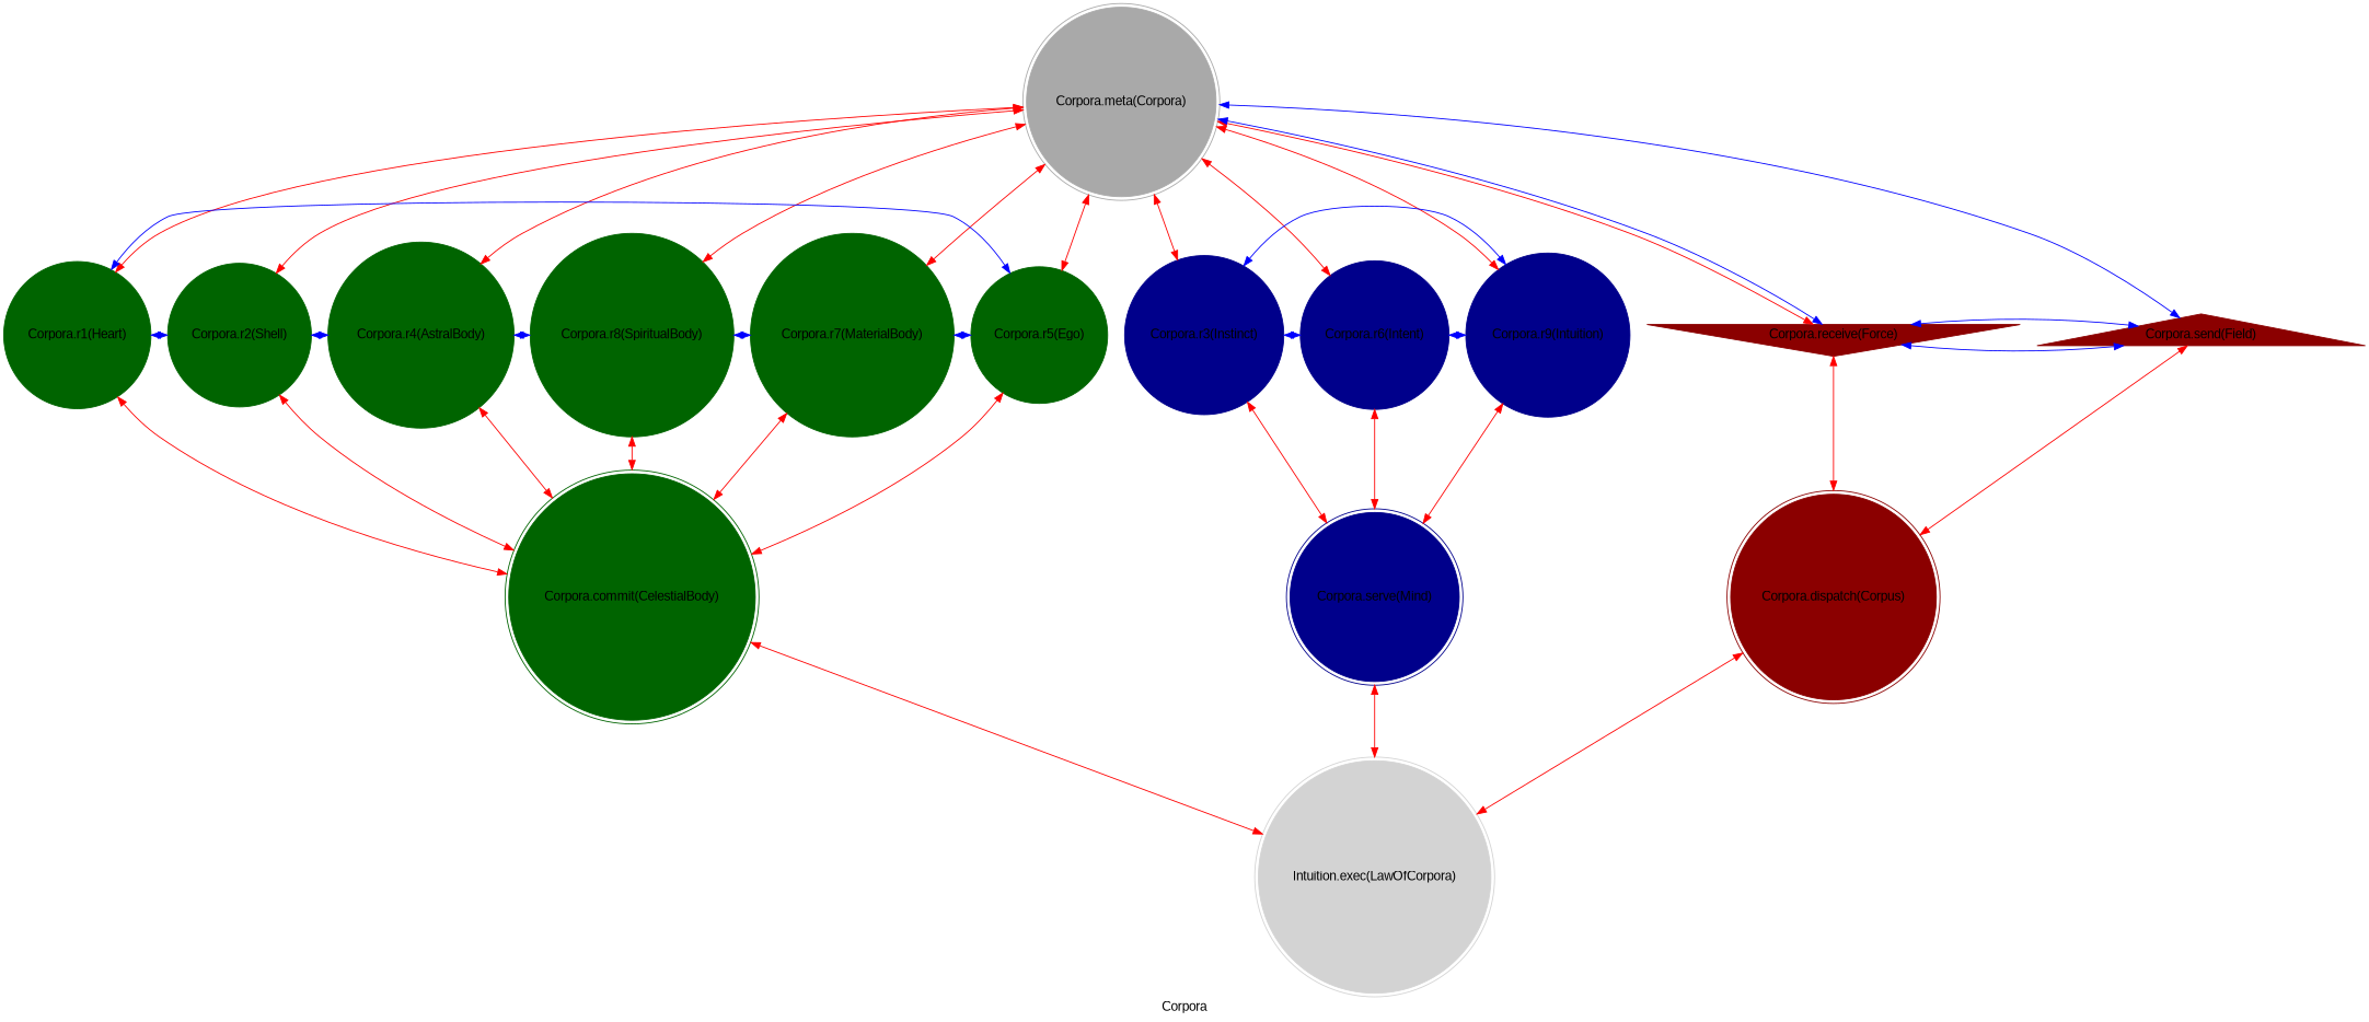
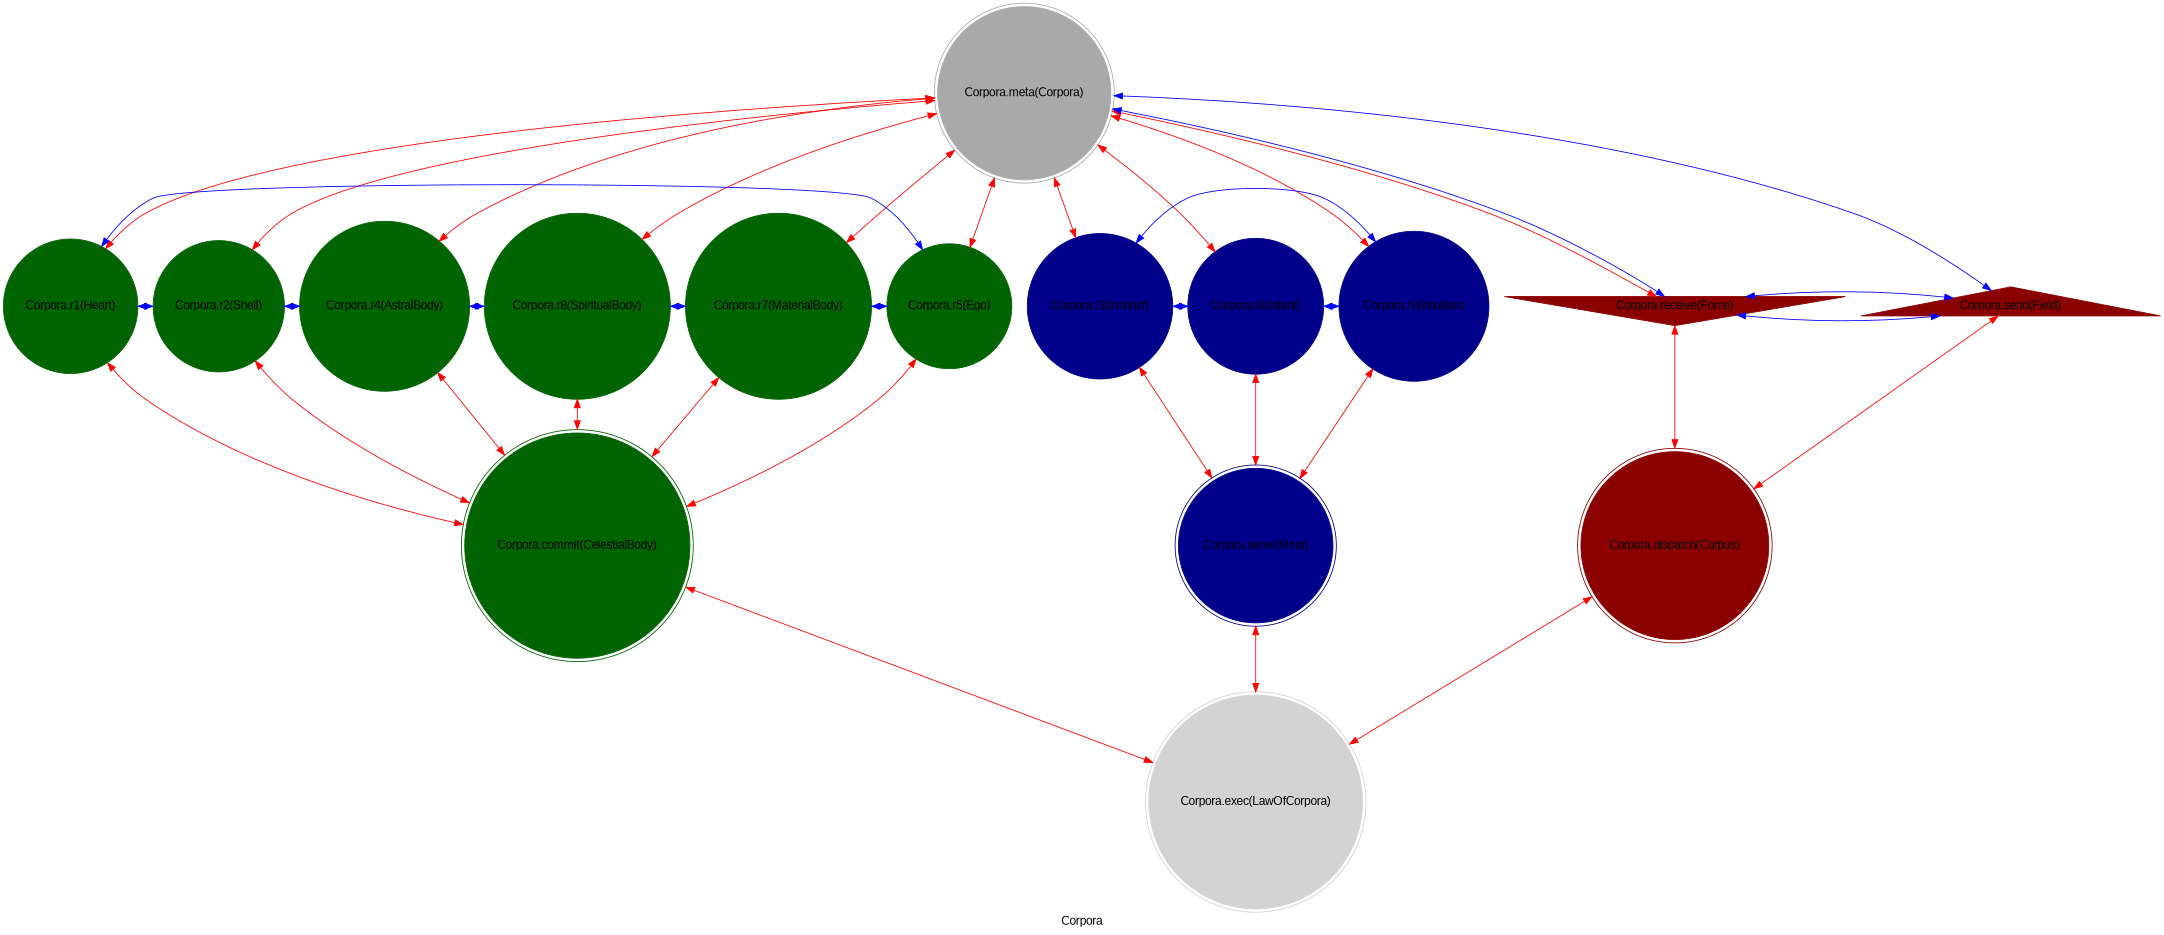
  strict digraph {
    fillcolor=lightgray
    label=Corpora
    style=filled
    fontname="Liberation Sans"
    node [color=darkgreen shape=circle style=filled fontname="Liberation Sans"]
    edge [color=red dir=both fontname="Liberation Sans"]
    n1 [color=darkgray label="Corpora.meta(Corpora)" shape=doublecircle]
    n2 [label="Corpora.r1(Heart)"]
    n3 [label="Corpora.r2(Shell)"]
    n4 [label="Corpora.r4(AstralBody)"]
    n5 [label="Corpora.r8(SpiritualBody)"]
    n6 [label="Corpora.r7(MaterialBody)"]
    n7 [label="Corpora.r5(Ego)"]
    n8 [color=darkblue label="Corpora.r3(Instinct)"]
    n9 [color=darkblue label="Corpora.r6(Intent)"]
    n10 [color=darkblue label="Corpora.r9(Intuition)"]
    n11 [color=darkred label="Corpora.receive(Force)" shape=invtriangle]
    n12 [color=darkred label="Corpora.send(Field)" shape=triangle]
    n13 [color=darkred label="Corpora.dispatch(Corpus)" shape=doublecircle]
    n14 [label="Corpora.commit(CelestialBody)" shape=doublecircle]
    n15 [color=darkblue label="Corpora.serve(Mind)" shape=doublecircle]
-   n16 [color=lightgray label="Intuition.exec(LawOfCorpora)" shape=doublecircle]
+   n16 [color=lightgray label="Corpora.exec(LawOfCorpora)" shape=doublecircle]
    subgraph sub_1 {
      rank=same
      n1
    }
    subgraph sub_2 {
      rank=same
      n2
      n3
      n4
      n5
      n6
      n7
      n8
      n9
      n10
      n11
      n12
    }
    subgraph sub_3 {
      rank=same
      n13
      n14
      n15
    }
    subgraph sub_4 {
      rank=same
      n16
    }
    n1 -> n2
    n1 -> n3
    n1 -> n4
    n1 -> n5
    n1 -> n6
    n1 -> n7
    n1 -> n8
    n1 -> n9
    n1 -> n10
    n1 -> n11
    n1 -> n12 [color=blue]
    n2 -> n3 [color=blue]
    n2 -> n14
    n3 -> n4 [color=blue]
    n3 -> n14
    n4 -> n5 [color=blue]
    n4 -> n14
    n5 -> n6 [color=blue]
    n5 -> n14
    n6 -> n7 [color=blue]
    n6 -> n14
    n7 -> n2 [color=blue]
    n7 -> n14
    n8 -> n9 [color=blue]
    n8 -> n15
    n9 -> n10 [color=blue]
    n9 -> n15
    n10 -> n8 [color=blue]
    n10 -> n15
    n11 -> n1 [color=blue]
    n11 -> n12 [color=blue]
    n11 -> n13
    n12 -> n11 [color=blue]
    n12 -> n13
    n13 -> n16
    n14 -> n16
    n15 -> n16
  }
